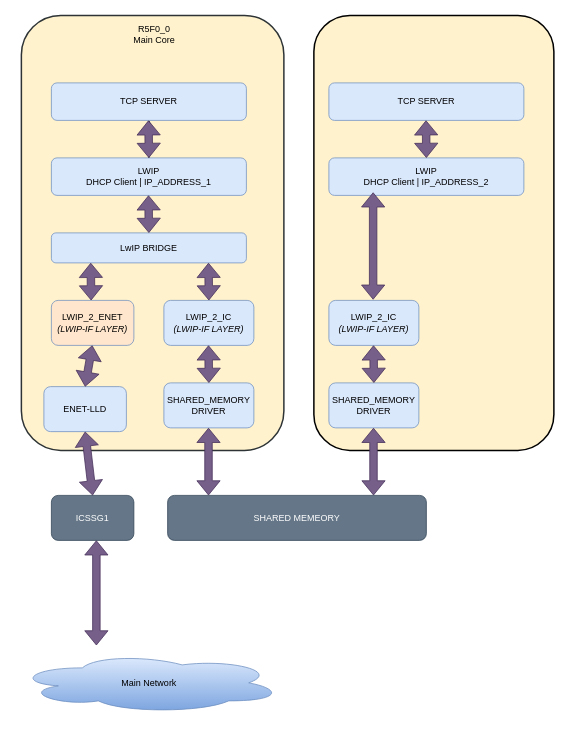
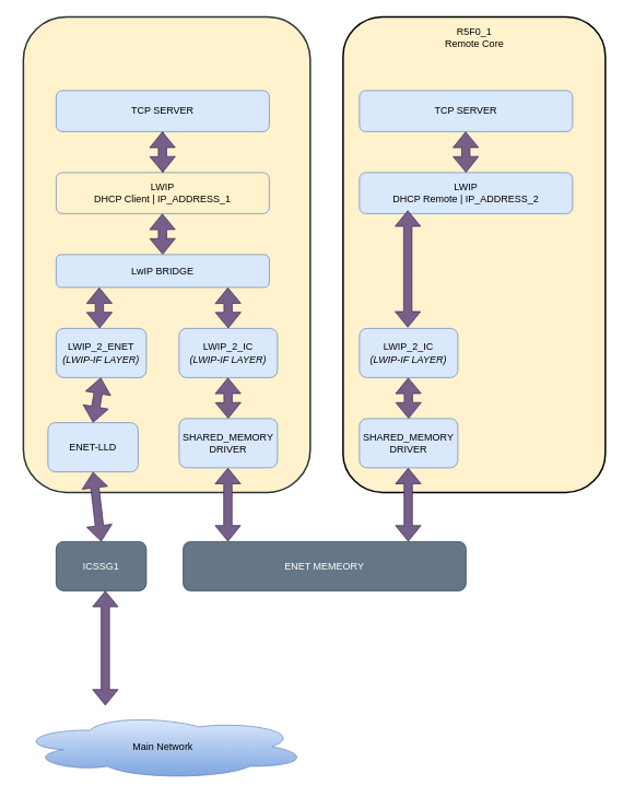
  <mxCell id="0" />
  <mxCell id="1" parent="0" />
  <mxCell id="2" value="" style="rounded=1;whiteSpace=wrap;html=1;fillColor=#fff2cc;strokeColor=default;strokeWidth=2;" vertex="1" parent="1"><mxGeometry x="418" y="20" width="320" height="580" as="geometry" /></mxCell>
  <mxCell id="3" value="" style="rounded=1;whiteSpace=wrap;html=1;fillColor=#fff2cc;strokeColor=#2e3436;strokeWidth=2;" vertex="1" parent="1"><mxGeometry x="28" y="20" width="350" height="580" as="geometry" /></mxCell>
  <mxCell id="4" value="ENET-LLD" style="rounded=1;whiteSpace=wrap;html=1;fillColor=#dae8fc;strokeColor=#6c8ebf;" vertex="1" parent="1"><mxGeometry x="58" y="515" width="110" height="60" as="geometry" /></mxCell>
  <mxCell id="5" value="LwIP BRIDGE" style="rounded=1;whiteSpace=wrap;html=1;fillColor=#dae8fc;strokeColor=#6c8ebf;" vertex="1" parent="1"><mxGeometry x="68" y="310" width="260" height="40" as="geometry" /></mxCell>
  <mxCell id="6" value="" style="edgeStyle=orthogonalEdgeStyle;rounded=0;orthogonalLoop=1;jettySize=auto;html=1;" edge="1" parent="1" source="8" target="9"><mxGeometry relative="1" as="geometry" /></mxCell>
  <mxCell id="7" value="" style="edgeStyle=orthogonalEdgeStyle;rounded=0;orthogonalLoop=1;jettySize=auto;html=1;" edge="1" parent="1" source="8" target="9"><mxGeometry relative="1" as="geometry" /></mxCell>
- <mxCell id="8" value="LWIP&lt;br&gt;DHCP Client | IP_ADDRESS_1" style="rounded=1;whiteSpace=wrap;html=1;fillColor=#dae8fc;strokeColor=#6c8ebf;" vertex="1" parent="1"><mxGeometry x="68" y="210" width="260" height="50" as="geometry" /></mxCell>
+ <mxCell id="8" value="LWIP&lt;br&gt;DHCP Client | IP_ADDRESS_1" style="rounded=1;whiteSpace=wrap;html=1;fillColor=#fff2cc;strokeColor=#6c8ebf;" vertex="1" parent="1"><mxGeometry x="68" y="210" width="260" height="50" as="geometry" /></mxCell>
  <mxCell id="9" value="TCP SERVER" style="rounded=1;whiteSpace=wrap;html=1;fillColor=#dae8fc;strokeColor=#6c8ebf;" vertex="1" parent="1"><mxGeometry x="68" y="110" width="260" height="50" as="geometry" /></mxCell>
- <mxCell id="10" value="LWIP_2_ENET&lt;br&gt;&lt;i&gt;(LWIP-IF LAYER)&lt;/i&gt;" style="rounded=1;whiteSpace=wrap;html=1;fillColor=#ffe6cc;strokeColor=#6c8ebf;" vertex="1" parent="1"><mxGeometry x="68" y="400" width="110" height="60" as="geometry" /></mxCell>
+ <mxCell id="10" value="LWIP_2_ENET&lt;br&gt;&lt;i&gt;(LWIP-IF LAYER)&lt;/i&gt;" style="rounded=1;whiteSpace=wrap;html=1;fillColor=#dae8fc;strokeColor=#6c8ebf;" vertex="1" parent="1"><mxGeometry x="68" y="400" width="110" height="60" as="geometry" /></mxCell>
  <mxCell id="11" value="LWIP_2_IC&lt;br&gt;&lt;i&gt;(LWIP-IF LAYER)&lt;/i&gt;" style="rounded=1;whiteSpace=wrap;html=1;fillColor=#dae8fc;strokeColor=#6c8ebf;" vertex="1" parent="1"><mxGeometry x="218" y="400" width="120" height="60" as="geometry" /></mxCell>
  <mxCell id="12" value="&lt;div&gt;SHARED_MEMORY&lt;/div&gt;&lt;div&gt;DRIVER&lt;br&gt;&lt;/div&gt;" style="rounded=1;whiteSpace=wrap;html=1;fillColor=#dae8fc;strokeColor=#6c8ebf;" vertex="1" parent="1"><mxGeometry x="218" y="510" width="120" height="60" as="geometry" /></mxCell>
  <mxCell id="13" value="ICSSG1" style="rounded=1;whiteSpace=wrap;html=1;fillColor=#647687;fontColor=#ffffff;strokeColor=#314354;" vertex="1" parent="1"><mxGeometry x="68" y="660" width="110" height="60" as="geometry" /></mxCell>
- <mxCell id="14" value="SHARED MEMEORY" style="rounded=1;whiteSpace=wrap;html=1;fillColor=#647687;fontColor=#ffffff;strokeColor=#314354;" vertex="1" parent="1"><mxGeometry x="223" y="660" width="345" height="60" as="geometry" /></mxCell>
- <mxCell id="15" value="LWIP&lt;br&gt;DHCP Client | IP_ADDRESS_2" style="rounded=1;whiteSpace=wrap;html=1;fillColor=#dae8fc;strokeColor=#6c8ebf;" vertex="1" parent="1"><mxGeometry x="438" y="210" width="260" height="50" as="geometry" /></mxCell>
+ <mxCell id="14" value="ENET MEMEORY" style="rounded=1;whiteSpace=wrap;html=1;fillColor=#647687;fontColor=#ffffff;strokeColor=#314354;" vertex="1" parent="1"><mxGeometry x="223" y="660" width="345" height="60" as="geometry" /></mxCell>
+ <mxCell id="15" value="LWIP&lt;br&gt;DHCP Remote | IP_ADDRESS_2" style="rounded=1;whiteSpace=wrap;html=1;fillColor=#dae8fc;strokeColor=#6c8ebf;" vertex="1" parent="1"><mxGeometry x="438" y="210" width="260" height="50" as="geometry" /></mxCell>
  <mxCell id="16" value="TCP SERVER" style="rounded=1;whiteSpace=wrap;html=1;fillColor=#dae8fc;strokeColor=#6c8ebf;" vertex="1" parent="1"><mxGeometry x="438" y="110" width="260" height="50" as="geometry" /></mxCell>
  <mxCell id="17" value="LWIP_2_IC&lt;br&gt;&lt;i&gt;(LWIP-IF LAYER)&lt;/i&gt;" style="rounded=1;whiteSpace=wrap;html=1;fillColor=#dae8fc;strokeColor=#6c8ebf;" vertex="1" parent="1"><mxGeometry x="438" y="400" width="120" height="60" as="geometry" /></mxCell>
  <mxCell id="18" value="&lt;div&gt;SHARED_MEMORY&lt;/div&gt;&lt;div&gt;DRIVER&lt;br&gt;&lt;/div&gt;" style="rounded=1;whiteSpace=wrap;html=1;fillColor=#dae8fc;strokeColor=#6c8ebf;" vertex="1" parent="1"><mxGeometry x="438" y="510" width="120" height="60" as="geometry" /></mxCell>
  <mxCell id="19" value="" style="shape=flexArrow;endArrow=classic;startArrow=classic;html=1;rounded=0;entryX=0.5;entryY=1;entryDx=0;entryDy=0;exitX=0.5;exitY=0;exitDx=0;exitDy=0;fillColor=#76608a;strokeColor=#432D57;" edge="1" parent="1" source="13" target="4"><mxGeometry width="100" height="100" relative="1" as="geometry"><mxPoint x="308" y="500" as="sourcePoint" /><mxPoint x="408" y="400" as="targetPoint" /></mxGeometry></mxCell>
  <mxCell id="20" value="" style="shape=flexArrow;endArrow=classic;startArrow=classic;html=1;rounded=0;entryX=0.5;entryY=1;entryDx=0;entryDy=0;exitX=0.5;exitY=0;exitDx=0;exitDy=0;fillColor=#76608a;strokeColor=#432D57;" edge="1" parent="1" source="4"><mxGeometry width="100" height="100" relative="1" as="geometry"><mxPoint x="122.5" y="550" as="sourcePoint" /><mxPoint x="122.5" y="460" as="targetPoint" /></mxGeometry></mxCell>
  <mxCell id="21" value="" style="shape=flexArrow;endArrow=classic;startArrow=classic;html=1;rounded=0;entryX=0.5;entryY=1;entryDx=0;entryDy=0;exitX=0.5;exitY=0;exitDx=0;exitDy=0;fillColor=#76608a;strokeColor=#432D57;" edge="1" parent="1"><mxGeometry width="100" height="100" relative="1" as="geometry"><mxPoint x="277.5" y="660" as="sourcePoint" /><mxPoint x="277.5" y="570" as="targetPoint" /></mxGeometry></mxCell>
  <mxCell id="22" value="" style="shape=flexArrow;endArrow=classic;startArrow=classic;html=1;rounded=0;entryX=0.5;entryY=1;entryDx=0;entryDy=0;exitX=0.5;exitY=0;exitDx=0;exitDy=0;fillColor=#76608a;strokeColor=#432D57;" edge="1" parent="1"><mxGeometry width="100" height="100" relative="1" as="geometry"><mxPoint x="497.5" y="660" as="sourcePoint" /><mxPoint x="497.5" y="570" as="targetPoint" /></mxGeometry></mxCell>
  <mxCell id="23" value="" style="shape=flexArrow;endArrow=classic;startArrow=classic;html=1;rounded=0;entryX=0.5;entryY=1;entryDx=0;entryDy=0;fillColor=#76608a;strokeColor=#432D57;" edge="1" parent="1"><mxGeometry width="100" height="100" relative="1" as="geometry"><mxPoint x="278" y="510" as="sourcePoint" /><mxPoint x="277.5" y="460" as="targetPoint" /></mxGeometry></mxCell>
  <mxCell id="24" value="" style="shape=flexArrow;endArrow=classic;startArrow=classic;html=1;rounded=0;entryX=0.5;entryY=1;entryDx=0;entryDy=0;fillColor=#76608a;strokeColor=#432D57;" edge="1" parent="1"><mxGeometry width="100" height="100" relative="1" as="geometry"><mxPoint x="498" y="510" as="sourcePoint" /><mxPoint x="497.5" y="460" as="targetPoint" /></mxGeometry></mxCell>
  <mxCell id="25" value="" style="shape=flexArrow;endArrow=classic;startArrow=classic;html=1;rounded=0;fillColor=#76608a;strokeColor=#432D57;entryX=0.227;entryY=0.92;entryDx=0;entryDy=0;entryPerimeter=0;" edge="1" parent="1" target="15"><mxGeometry width="100" height="100" relative="1" as="geometry"><mxPoint x="497" y="399" as="sourcePoint" /><mxPoint x="496.5" y="349" as="targetPoint" /></mxGeometry></mxCell>
  <mxCell id="26" value="" style="shape=flexArrow;endArrow=classic;startArrow=classic;html=1;rounded=0;entryX=0.5;entryY=1;entryDx=0;entryDy=0;fillColor=#76608a;strokeColor=#432D57;" edge="1" parent="1"><mxGeometry width="100" height="100" relative="1" as="geometry"><mxPoint x="278" y="400" as="sourcePoint" /><mxPoint x="277.5" y="350" as="targetPoint" /></mxGeometry></mxCell>
  <mxCell id="27" value="" style="shape=flexArrow;endArrow=classic;startArrow=classic;html=1;rounded=0;entryX=0.5;entryY=1;entryDx=0;entryDy=0;fillColor=#76608a;strokeColor=#432D57;" edge="1" parent="1"><mxGeometry width="100" height="100" relative="1" as="geometry"><mxPoint x="121" y="400" as="sourcePoint" /><mxPoint x="120.5" y="350" as="targetPoint" /></mxGeometry></mxCell>
  <mxCell id="28" value="" style="shape=flexArrow;endArrow=classic;startArrow=classic;html=1;rounded=0;entryX=0.5;entryY=1;entryDx=0;entryDy=0;fillColor=#76608a;strokeColor=#432D57;" edge="1" parent="1"><mxGeometry width="100" height="100" relative="1" as="geometry"><mxPoint x="198" y="310" as="sourcePoint" /><mxPoint x="197.5" y="260" as="targetPoint" /></mxGeometry></mxCell>
  <mxCell id="29" value="" style="shape=flexArrow;endArrow=classic;startArrow=classic;html=1;rounded=0;entryX=0.5;entryY=1;entryDx=0;entryDy=0;fillColor=#76608a;strokeColor=#432D57;" edge="1" parent="1"><mxGeometry width="100" height="100" relative="1" as="geometry"><mxPoint x="568" y="210" as="sourcePoint" /><mxPoint x="567.5" y="160" as="targetPoint" /></mxGeometry></mxCell>
  <mxCell id="30" value="" style="shape=flexArrow;endArrow=classic;startArrow=classic;html=1;rounded=0;entryX=0.5;entryY=1;entryDx=0;entryDy=0;fillColor=#76608a;strokeColor=#432D57;" edge="1" parent="1"><mxGeometry width="100" height="100" relative="1" as="geometry"><mxPoint x="198" y="210" as="sourcePoint" /><mxPoint x="197.5" y="160" as="targetPoint" /></mxGeometry></mxCell>
- <mxCell id="31" value="R5F0_0&lt;br&gt;Main Core" style="text;html=1;align=center;verticalAlign=middle;whiteSpace=wrap;rounded=0;" vertex="1" parent="1"><mxGeometry x="163" y="30" width="85" height="30" as="geometry" /></mxCell>
+ <mxCell id="32" value="R5F0_1&lt;br&gt;Remote Core" style="text;html=1;align=center;verticalAlign=middle;whiteSpace=wrap;rounded=0;" vertex="1" parent="1"><mxGeometry x="535.5" y="30" width="85" height="30" as="geometry" /></mxCell>
  <mxCell id="33" value="" style="shape=flexArrow;endArrow=classic;startArrow=classic;html=1;rounded=0;fillColor=#76608a;strokeColor=#432D57;" edge="1" parent="1"><mxGeometry width="100" height="100" relative="1" as="geometry"><mxPoint x="128" y="860" as="sourcePoint" /><mxPoint x="128" y="720" as="targetPoint" /></mxGeometry></mxCell>
  <mxCell id="34" value="Main Network" style="ellipse;shape=cloud;whiteSpace=wrap;html=1;fillColor=#dae8fc;strokeColor=#6c8ebf;gradientColor=#7ea6e0;" vertex="1" parent="1"><mxGeometry x="20.5" y="870" width="355" height="80" as="geometry" /></mxCell>
